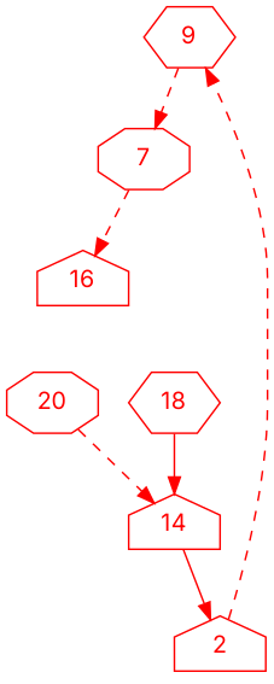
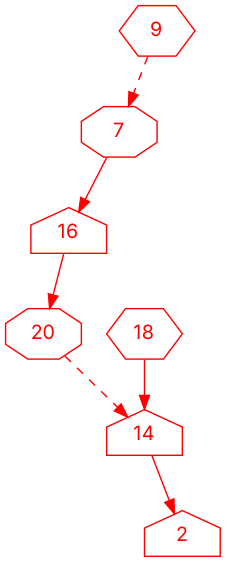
  digraph {
    fontname=Inter
    node [color=red fontcolor=red fontname=Inter shape=house]
    edge [color=red fontname=Inter style=dashed]
    9 [shape=hexagon]
    2
    7 [shape=octagon]
    16
    20 [shape=octagon]
    14
    18 [shape=hexagon]
    9 -> 7
-   2 -> 9
-   7 -> 16
+   7 -> 16 [style=solid]
+   16 -> 20 [style=solid]
    20 -> 14
    14 -> 2 [style=solid]
    18 -> 14 [style=solid]
  }
